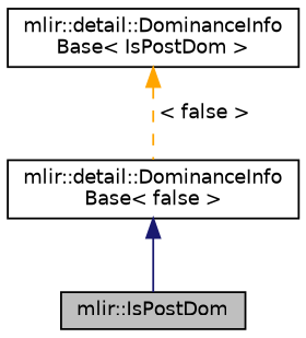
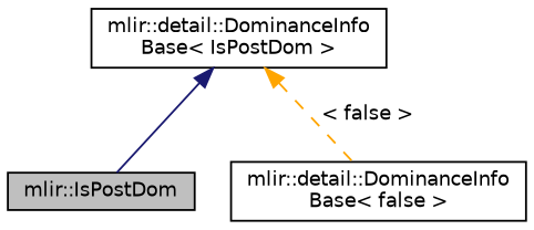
  digraph {
    node [color=black fontname=Helvetica fontsize=10 shape=record]
    edge [dir=back fontname=Helvetica fontsize=10 labelfontname=Helvetica labelfontsize=10]
    n1 [fillcolor=grey75 fontcolor=black height=0.2 label="mlir::IsPostDom" style=filled width=0.4]
    n2 [height=0.2 label="mlir::detail::DominanceInfo\lBase\< false \>" width=0.4]
    n3 [height=0.2 label="mlir::detail::DominanceInfo\lBase\< IsPostDom \>" width=0.4]
-   n2 -> n1 [color=midnightblue style=solid]
+   n3 -> n1 [color=midnightblue style=solid]
    n3 -> n2 [color=orange label=" \< false \>" style=dashed]
  }
